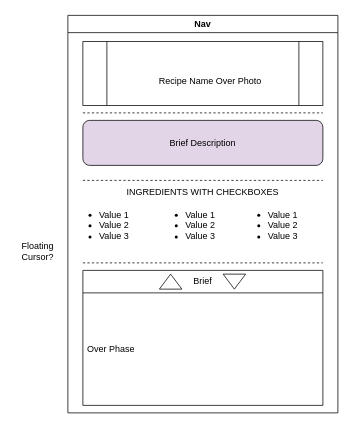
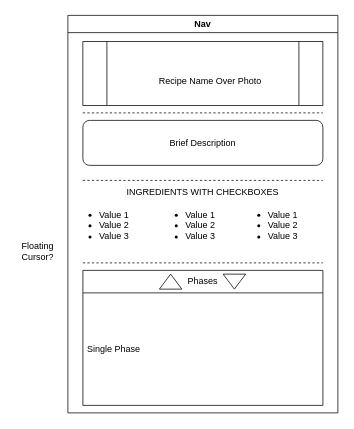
  <mxCell id="0" />
  <mxCell id="1" parent="0" />
  <mxCell id="2" value="Nav" style="swimlane;whiteSpace=wrap;html=1;" vertex="1" parent="1"><mxGeometry x="90" y="20" width="360" height="530" as="geometry" /></mxCell>
  <mxCell id="3" value="" style="shape=process;whiteSpace=wrap;html=1;backgroundOutline=1;" vertex="1" parent="2"><mxGeometry x="20" y="35" width="320" height="85" as="geometry" /></mxCell>
  <mxCell id="4" value="Recipe Name Over Photo" style="text;html=1;strokeColor=none;fillColor=none;align=center;verticalAlign=middle;whiteSpace=wrap;rounded=0;" vertex="1" parent="2"><mxGeometry x="105" y="72.5" width="170" height="30" as="geometry" /></mxCell>
  <mxCell id="5" value="" style="endArrow=none;dashed=1;html=1;" edge="1" parent="2"><mxGeometry width="50" height="50" relative="1" as="geometry"><mxPoint x="20" y="220" as="sourcePoint" /><mxPoint x="340" y="220" as="targetPoint" /></mxGeometry></mxCell>
- <mxCell id="6" value="Brief" style="swimlane;fontStyle=0;childLayout=stackLayout;horizontal=1;startSize=30;horizontalStack=0;resizeParent=1;resizeParentMax=0;resizeLast=0;collapsible=1;marginBottom=0;whiteSpace=wrap;html=1;" vertex="1" parent="2"><mxGeometry x="20" y="340" width="320" height="180" as="geometry"><mxRectangle x="20" y="290" width="150" height="30" as="alternateBounds" /></mxGeometry></mxCell>
- <mxCell id="7" value="Over Phase" style="text;strokeColor=none;fillColor=none;align=left;verticalAlign=middle;spacingLeft=4;spacingRight=4;overflow=hidden;points=[[0,0.5],[1,0.5]];portConstraint=eastwest;rotatable=0;whiteSpace=wrap;html=1;" vertex="1" parent="6"><mxGeometry y="30" width="320" height="150" as="geometry" /></mxCell>
- <mxCell id="8" value="Brief Description" style="rounded=1;whiteSpace=wrap;html=1;fillColor=#e1d5e7;" vertex="1" parent="2"><mxGeometry x="20" y="140" width="320" height="60" as="geometry" /></mxCell>
+ <mxCell id="6" value="Phases" style="swimlane;fontStyle=0;childLayout=stackLayout;horizontal=1;startSize=30;horizontalStack=0;resizeParent=1;resizeParentMax=0;resizeLast=0;collapsible=1;marginBottom=0;whiteSpace=wrap;html=1;" vertex="1" parent="2"><mxGeometry x="20" y="340" width="320" height="180" as="geometry"><mxRectangle x="20" y="290" width="150" height="30" as="alternateBounds" /></mxGeometry></mxCell>
+ <mxCell id="7" value="Single Phase" style="text;strokeColor=none;fillColor=none;align=left;verticalAlign=middle;spacingLeft=4;spacingRight=4;overflow=hidden;points=[[0,0.5],[1,0.5]];portConstraint=eastwest;rotatable=0;whiteSpace=wrap;html=1;" vertex="1" parent="6"><mxGeometry y="30" width="320" height="150" as="geometry" /></mxCell>
+ <mxCell id="8" value="Brief Description" style="rounded=1;whiteSpace=wrap;html=1;" vertex="1" parent="2"><mxGeometry x="20" y="140" width="320" height="60" as="geometry" /></mxCell>
  <mxCell id="9" value="&lt;ul&gt;&lt;li&gt;Value 1&lt;/li&gt;&lt;li&gt;Value 2&lt;/li&gt;&lt;li&gt;Value 3&lt;/li&gt;&lt;/ul&gt;" style="text;strokeColor=none;fillColor=none;html=1;whiteSpace=wrap;verticalAlign=middle;overflow=hidden;" vertex="1" parent="2"><mxGeometry y="240" width="120" height="80" as="geometry" /></mxCell>
  <mxCell id="10" value="INGREDIENTS WITH CHECKBOXES" style="text;html=1;strokeColor=none;fillColor=none;align=center;verticalAlign=middle;whiteSpace=wrap;rounded=0;" vertex="1" parent="2"><mxGeometry x="15" y="221" width="330" height="30" as="geometry" /></mxCell>
  <mxCell id="11" value="&lt;ul&gt;&lt;li&gt;Value 1&lt;/li&gt;&lt;li&gt;Value 2&lt;/li&gt;&lt;li&gt;Value 3&lt;/li&gt;&lt;/ul&gt;" style="text;strokeColor=none;fillColor=none;html=1;whiteSpace=wrap;verticalAlign=middle;overflow=hidden;" vertex="1" parent="2"><mxGeometry x="115" y="240" width="120" height="80" as="geometry" /></mxCell>
  <mxCell id="12" value="&lt;ul&gt;&lt;li&gt;Value 1&lt;/li&gt;&lt;li&gt;Value 2&lt;/li&gt;&lt;li&gt;Value 3&lt;/li&gt;&lt;/ul&gt;" style="text;strokeColor=none;fillColor=none;html=1;whiteSpace=wrap;verticalAlign=middle;overflow=hidden;" vertex="1" parent="2"><mxGeometry x="225" y="240" width="120" height="80" as="geometry" /></mxCell>
  <mxCell id="13" value="" style="endArrow=none;dashed=1;html=1;" edge="1" parent="2"><mxGeometry width="50" height="50" relative="1" as="geometry"><mxPoint x="20" y="330.0" as="sourcePoint" /><mxPoint x="340" y="330.0" as="targetPoint" /></mxGeometry></mxCell>
  <mxCell id="14" value="" style="triangle;whiteSpace=wrap;html=1;rotation=-90;" vertex="1" parent="2"><mxGeometry x="127" y="340" width="20" height="30" as="geometry" /></mxCell>
  <mxCell id="15" value="" style="endArrow=none;dashed=1;html=1;" edge="1" parent="1"><mxGeometry width="50" height="50" relative="1" as="geometry"><mxPoint x="110" y="150" as="sourcePoint" /><mxPoint x="430" y="150" as="targetPoint" /></mxGeometry></mxCell>
  <mxCell id="16" value="" style="triangle;whiteSpace=wrap;html=1;rotation=90;" vertex="1" parent="1"><mxGeometry x="302" y="360" width="20" height="30" as="geometry" /></mxCell>
  <mxCell id="17" value="Floating Cursor?" style="text;html=1;strokeColor=none;fillColor=none;align=center;verticalAlign=middle;whiteSpace=wrap;rounded=0;" vertex="1" parent="1"><mxGeometry x="20" y="320" width="60" height="30" as="geometry" /></mxCell>
